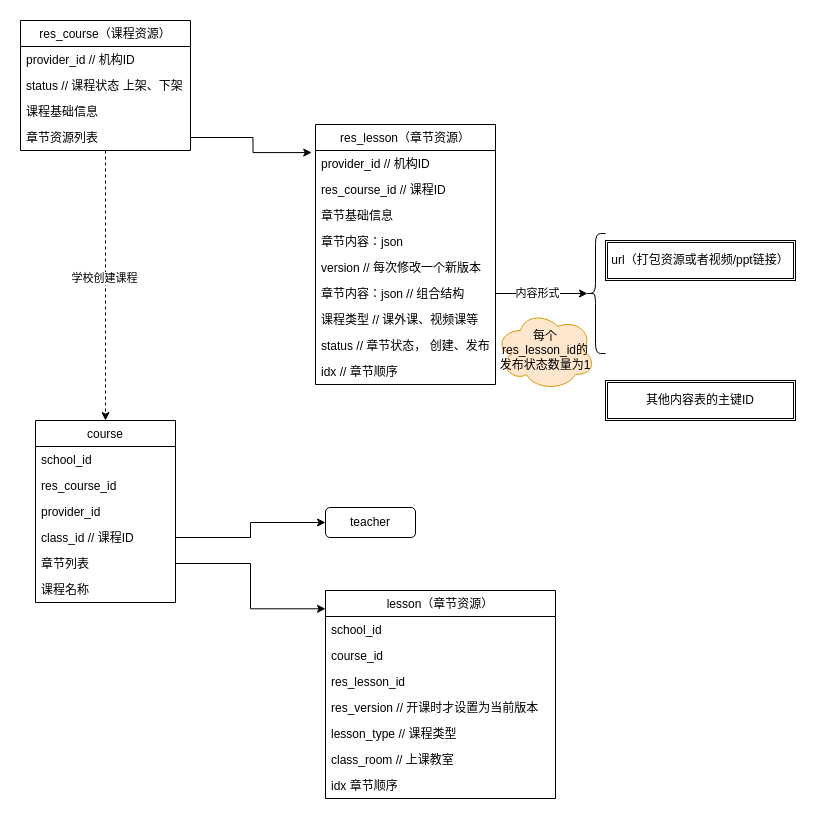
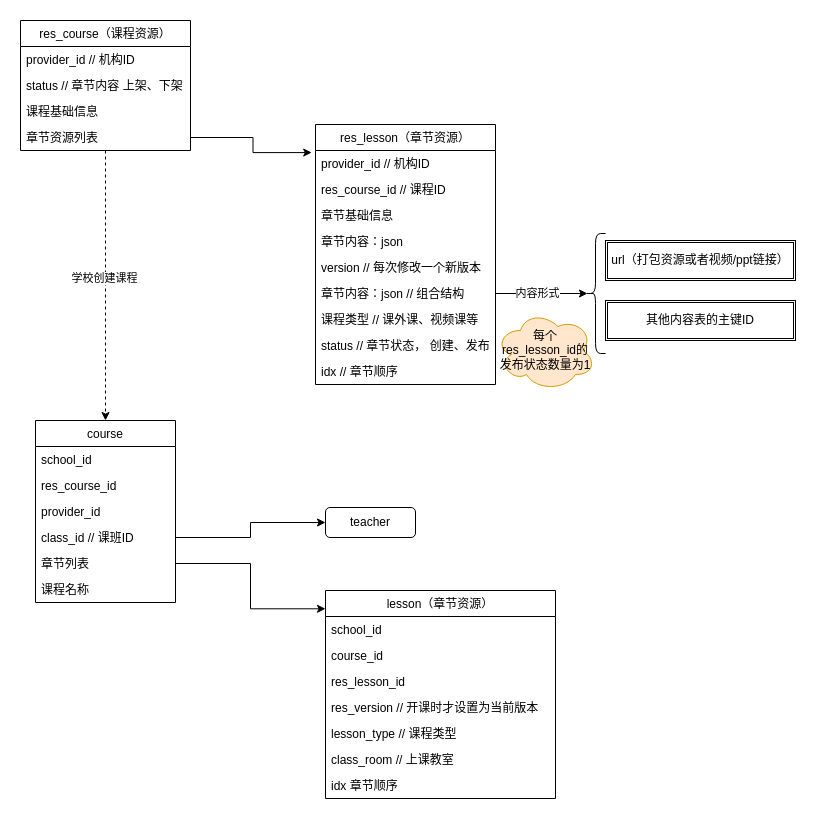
  <mxCell id="0" />
  <mxCell id="1" parent="0" />
  <mxCell id="2" style="edgeStyle=orthogonalEdgeStyle;rounded=0;orthogonalLoop=1;jettySize=auto;html=1;entryX=0.5;entryY=0;entryDx=0;entryDy=0;dashed=1;" edge="1" parent="1" source="4" target="25"><mxGeometry relative="1" as="geometry" /></mxCell>
  <mxCell id="3" value="学校创建课程" style="edgeLabel;html=1;align=center;verticalAlign=middle;resizable=0;points=[];" vertex="1" connectable="0" parent="2"><mxGeometry x="-0.061" y="-2" relative="1" as="geometry"><mxPoint as="offset" /></mxGeometry></mxCell>
  <mxCell id="4" value="res_course（课程资源）" style="swimlane;fontStyle=0;childLayout=stackLayout;horizontal=1;startSize=26;fillColor=none;horizontalStack=0;resizeParent=1;resizeParentMax=0;resizeLast=0;collapsible=1;marginBottom=0;" vertex="1" parent="1"><mxGeometry x="20" y="20" width="170" height="130" as="geometry" /></mxCell>
  <mxCell id="5" value="provider_id // 机构ID" style="text;strokeColor=none;fillColor=none;align=left;verticalAlign=top;spacingLeft=4;spacingRight=4;overflow=hidden;rotatable=0;points=[[0,0.5],[1,0.5]];portConstraint=eastwest;" vertex="1" parent="4"><mxGeometry y="26" width="170" height="26" as="geometry" /></mxCell>
- <mxCell id="6" value="status // 课程状态 上架、下架" style="text;strokeColor=none;fillColor=none;align=left;verticalAlign=top;spacingLeft=4;spacingRight=4;overflow=hidden;rotatable=0;points=[[0,0.5],[1,0.5]];portConstraint=eastwest;" vertex="1" parent="4"><mxGeometry y="52" width="170" height="26" as="geometry" /></mxCell>
+ <mxCell id="6" value="status // 章节内容 上架、下架" style="text;strokeColor=none;fillColor=none;align=left;verticalAlign=top;spacingLeft=4;spacingRight=4;overflow=hidden;rotatable=0;points=[[0,0.5],[1,0.5]];portConstraint=eastwest;" vertex="1" parent="4"><mxGeometry y="52" width="170" height="26" as="geometry" /></mxCell>
  <mxCell id="7" value="课程基础信息" style="text;strokeColor=none;fillColor=none;align=left;verticalAlign=top;spacingLeft=4;spacingRight=4;overflow=hidden;rotatable=0;points=[[0,0.5],[1,0.5]];portConstraint=eastwest;" vertex="1" parent="4"><mxGeometry y="78" width="170" height="26" as="geometry" /></mxCell>
  <mxCell id="8" value="章节资源列表" style="text;strokeColor=none;fillColor=none;align=left;verticalAlign=top;spacingLeft=4;spacingRight=4;overflow=hidden;rotatable=0;points=[[0,0.5],[1,0.5]];portConstraint=eastwest;" vertex="1" parent="4"><mxGeometry y="104" width="170" height="26" as="geometry" /></mxCell>
  <mxCell id="9" value="res_lesson（章节资源）" style="swimlane;fontStyle=0;childLayout=stackLayout;horizontal=1;startSize=26;fillColor=none;horizontalStack=0;resizeParent=1;resizeParentMax=0;resizeLast=0;collapsible=1;marginBottom=0;" vertex="1" parent="1"><mxGeometry x="315" y="124" width="180" height="260" as="geometry" /></mxCell>
  <mxCell id="10" value="provider_id // 机构ID" style="text;strokeColor=none;fillColor=none;align=left;verticalAlign=top;spacingLeft=4;spacingRight=4;overflow=hidden;rotatable=0;points=[[0,0.5],[1,0.5]];portConstraint=eastwest;" vertex="1" parent="9"><mxGeometry y="26" width="180" height="26" as="geometry" /></mxCell>
  <mxCell id="11" value="res_course_id // 课程ID" style="text;strokeColor=none;fillColor=none;align=left;verticalAlign=top;spacingLeft=4;spacingRight=4;overflow=hidden;rotatable=0;points=[[0,0.5],[1,0.5]];portConstraint=eastwest;" vertex="1" parent="9"><mxGeometry y="52" width="180" height="26" as="geometry" /></mxCell>
  <mxCell id="12" value="章节基础信息" style="text;strokeColor=none;fillColor=none;align=left;verticalAlign=top;spacingLeft=4;spacingRight=4;overflow=hidden;rotatable=0;points=[[0,0.5],[1,0.5]];portConstraint=eastwest;" vertex="1" parent="9"><mxGeometry y="78" width="180" height="26" as="geometry" /></mxCell>
  <mxCell id="13" value="章节内容：json" style="text;strokeColor=none;fillColor=none;align=left;verticalAlign=top;spacingLeft=4;spacingRight=4;overflow=hidden;rotatable=0;points=[[0,0.5],[1,0.5]];portConstraint=eastwest;" vertex="1" parent="9"><mxGeometry y="104" width="180" height="26" as="geometry" /></mxCell>
  <mxCell id="14" value="version // 每次修改一个新版本" style="text;strokeColor=none;fillColor=none;align=left;verticalAlign=top;spacingLeft=4;spacingRight=4;overflow=hidden;rotatable=0;points=[[0,0.5],[1,0.5]];portConstraint=eastwest;" vertex="1" parent="9"><mxGeometry y="130" width="180" height="26" as="geometry" /></mxCell>
  <mxCell id="15" value="章节内容：json // 组合结构" style="text;strokeColor=none;fillColor=none;align=left;verticalAlign=top;spacingLeft=4;spacingRight=4;overflow=hidden;rotatable=0;points=[[0,0.5],[1,0.5]];portConstraint=eastwest;" vertex="1" parent="9"><mxGeometry y="156" width="180" height="26" as="geometry" /></mxCell>
  <mxCell id="16" value="课程类型 // 课外课、视频课等" style="text;strokeColor=none;fillColor=none;align=left;verticalAlign=top;spacingLeft=4;spacingRight=4;overflow=hidden;rotatable=0;points=[[0,0.5],[1,0.5]];portConstraint=eastwest;" vertex="1" parent="9"><mxGeometry y="182" width="180" height="26" as="geometry" /></mxCell>
  <mxCell id="17" value="status // 章节状态， 创建、发布" style="text;strokeColor=none;fillColor=none;align=left;verticalAlign=top;spacingLeft=4;spacingRight=4;overflow=hidden;rotatable=0;points=[[0,0.5],[1,0.5]];portConstraint=eastwest;" vertex="1" parent="9"><mxGeometry y="208" width="180" height="26" as="geometry" /></mxCell>
  <mxCell id="18" value="idx // 章节顺序" style="text;strokeColor=none;fillColor=none;align=left;verticalAlign=top;spacingLeft=4;spacingRight=4;overflow=hidden;rotatable=0;points=[[0,0.5],[1,0.5]];portConstraint=eastwest;" vertex="1" parent="9"><mxGeometry y="234" width="180" height="26" as="geometry" /></mxCell>
  <mxCell id="19" style="edgeStyle=orthogonalEdgeStyle;rounded=0;orthogonalLoop=1;jettySize=auto;html=1;entryX=-0.021;entryY=0.108;entryDx=0;entryDy=0;entryPerimeter=0;exitX=1;exitY=0.5;exitDx=0;exitDy=0;" edge="1" parent="1" source="8" target="9"><mxGeometry relative="1" as="geometry" /></mxCell>
  <mxCell id="20" value="" style="shape=curlyBracket;whiteSpace=wrap;html=1;rounded=1;" vertex="1" parent="1"><mxGeometry x="585" y="233" width="20" height="120" as="geometry" /></mxCell>
  <mxCell id="21" style="edgeStyle=orthogonalEdgeStyle;rounded=0;orthogonalLoop=1;jettySize=auto;html=1;entryX=0.1;entryY=0.5;entryDx=0;entryDy=0;entryPerimeter=0;" edge="1" parent="1" source="15" target="20"><mxGeometry relative="1" as="geometry" /></mxCell>
  <mxCell id="22" value="内容形式" style="edgeLabel;html=1;align=center;verticalAlign=middle;resizable=0;points=[];" vertex="1" connectable="0" parent="21"><mxGeometry x="-0.109" y="1" relative="1" as="geometry"><mxPoint as="offset" /></mxGeometry></mxCell>
  <mxCell id="23" value="url（打包资源或者视频/ppt链接）" style="shape=ext;double=1;rounded=0;whiteSpace=wrap;html=1;" vertex="1" parent="1"><mxGeometry x="605" y="240" width="190" height="40" as="geometry" /></mxCell>
- <mxCell id="24" value="其他内容表的主键ID" style="shape=ext;double=1;rounded=0;whiteSpace=wrap;html=1;" vertex="1" parent="1"><mxGeometry x="605" y="380" width="190" height="40" as="geometry" /></mxCell>
+ <mxCell id="24" value="其他内容表的主键ID" style="shape=ext;double=1;rounded=0;whiteSpace=wrap;html=1;" vertex="1" parent="1"><mxGeometry x="605" y="300" width="190" height="40" as="geometry" /></mxCell>
  <mxCell id="25" value="course" style="swimlane;fontStyle=0;childLayout=stackLayout;horizontal=1;startSize=26;fillColor=none;horizontalStack=0;resizeParent=1;resizeParentMax=0;resizeLast=0;collapsible=1;marginBottom=0;" vertex="1" parent="1"><mxGeometry x="35" y="420" width="140" height="182" as="geometry" /></mxCell>
  <mxCell id="26" value="school_id" style="text;strokeColor=none;fillColor=none;align=left;verticalAlign=top;spacingLeft=4;spacingRight=4;overflow=hidden;rotatable=0;points=[[0,0.5],[1,0.5]];portConstraint=eastwest;" vertex="1" parent="25"><mxGeometry y="26" width="140" height="26" as="geometry" /></mxCell>
  <mxCell id="27" value="res_course_id" style="text;strokeColor=none;fillColor=none;align=left;verticalAlign=top;spacingLeft=4;spacingRight=4;overflow=hidden;rotatable=0;points=[[0,0.5],[1,0.5]];portConstraint=eastwest;" vertex="1" parent="25"><mxGeometry y="52" width="140" height="26" as="geometry" /></mxCell>
  <mxCell id="28" value="provider_id" style="text;strokeColor=none;fillColor=none;align=left;verticalAlign=top;spacingLeft=4;spacingRight=4;overflow=hidden;rotatable=0;points=[[0,0.5],[1,0.5]];portConstraint=eastwest;" vertex="1" parent="25"><mxGeometry y="78" width="140" height="26" as="geometry" /></mxCell>
- <mxCell id="29" value="class_id // 课程ID" style="text;strokeColor=none;fillColor=none;align=left;verticalAlign=top;spacingLeft=4;spacingRight=4;overflow=hidden;rotatable=0;points=[[0,0.5],[1,0.5]];portConstraint=eastwest;" vertex="1" parent="25"><mxGeometry y="104" width="140" height="26" as="geometry" /></mxCell>
+ <mxCell id="29" value="class_id // 课班ID" style="text;strokeColor=none;fillColor=none;align=left;verticalAlign=top;spacingLeft=4;spacingRight=4;overflow=hidden;rotatable=0;points=[[0,0.5],[1,0.5]];portConstraint=eastwest;" vertex="1" parent="25"><mxGeometry y="104" width="140" height="26" as="geometry" /></mxCell>
  <mxCell id="30" value="章节列表" style="text;strokeColor=none;fillColor=none;align=left;verticalAlign=top;spacingLeft=4;spacingRight=4;overflow=hidden;rotatable=0;points=[[0,0.5],[1,0.5]];portConstraint=eastwest;" vertex="1" parent="25"><mxGeometry y="130" width="140" height="26" as="geometry" /></mxCell>
  <mxCell id="31" value="课程名称" style="text;strokeColor=none;fillColor=none;align=left;verticalAlign=top;spacingLeft=4;spacingRight=4;overflow=hidden;rotatable=0;points=[[0,0.5],[1,0.5]];portConstraint=eastwest;" vertex="1" parent="25"><mxGeometry y="156" width="140" height="26" as="geometry" /></mxCell>
  <mxCell id="32" value="teacher" style="whiteSpace=wrap;html=1;rounded=1;" vertex="1" parent="1"><mxGeometry x="325" y="507" width="90" height="30" as="geometry" /></mxCell>
  <mxCell id="33" style="edgeStyle=orthogonalEdgeStyle;rounded=0;orthogonalLoop=1;jettySize=auto;html=1;entryX=0;entryY=0.5;entryDx=0;entryDy=0;exitX=1;exitY=0.5;exitDx=0;exitDy=0;" edge="1" parent="1" source="29" target="32"><mxGeometry relative="1" as="geometry"><mxPoint x="175" y="540" as="sourcePoint" /></mxGeometry></mxCell>
  <mxCell id="34" value="lesson（章节资源）" style="swimlane;fontStyle=0;childLayout=stackLayout;horizontal=1;startSize=26;fillColor=none;horizontalStack=0;resizeParent=1;resizeParentMax=0;resizeLast=0;collapsible=1;marginBottom=0;" vertex="1" parent="1"><mxGeometry x="325" y="590" width="230" height="208" as="geometry" /></mxCell>
  <mxCell id="35" value="school_id" style="text;strokeColor=none;fillColor=none;align=left;verticalAlign=top;spacingLeft=4;spacingRight=4;overflow=hidden;rotatable=0;points=[[0,0.5],[1,0.5]];portConstraint=eastwest;" vertex="1" parent="34"><mxGeometry y="26" width="230" height="26" as="geometry" /></mxCell>
  <mxCell id="36" value="course_id" style="text;strokeColor=none;fillColor=none;align=left;verticalAlign=top;spacingLeft=4;spacingRight=4;overflow=hidden;rotatable=0;points=[[0,0.5],[1,0.5]];portConstraint=eastwest;" vertex="1" parent="34"><mxGeometry y="52" width="230" height="26" as="geometry" /></mxCell>
  <mxCell id="37" value="res_lesson_id" style="text;strokeColor=none;fillColor=none;align=left;verticalAlign=top;spacingLeft=4;spacingRight=4;overflow=hidden;rotatable=0;points=[[0,0.5],[1,0.5]];portConstraint=eastwest;" vertex="1" parent="34"><mxGeometry y="78" width="230" height="26" as="geometry" /></mxCell>
  <mxCell id="38" value="res_version // 开课时才设置为当前版本" style="text;strokeColor=none;fillColor=none;align=left;verticalAlign=top;spacingLeft=4;spacingRight=4;overflow=hidden;rotatable=0;points=[[0,0.5],[1,0.5]];portConstraint=eastwest;" vertex="1" parent="34"><mxGeometry y="104" width="230" height="26" as="geometry" /></mxCell>
  <mxCell id="39" value="lesson_type // 课程类型" style="text;strokeColor=none;fillColor=none;align=left;verticalAlign=top;spacingLeft=4;spacingRight=4;overflow=hidden;rotatable=0;points=[[0,0.5],[1,0.5]];portConstraint=eastwest;" vertex="1" parent="34"><mxGeometry y="130" width="230" height="26" as="geometry" /></mxCell>
  <mxCell id="40" value="class_room // 上课教室" style="text;strokeColor=none;fillColor=none;align=left;verticalAlign=top;spacingLeft=4;spacingRight=4;overflow=hidden;rotatable=0;points=[[0,0.5],[1,0.5]];portConstraint=eastwest;" vertex="1" parent="34"><mxGeometry y="156" width="230" height="26" as="geometry" /></mxCell>
  <mxCell id="41" value="idx 章节顺序" style="text;strokeColor=none;fillColor=none;align=left;verticalAlign=top;spacingLeft=4;spacingRight=4;overflow=hidden;rotatable=0;points=[[0,0.5],[1,0.5]];portConstraint=eastwest;" vertex="1" parent="34"><mxGeometry y="182" width="230" height="26" as="geometry" /></mxCell>
  <mxCell id="42" style="edgeStyle=orthogonalEdgeStyle;rounded=0;orthogonalLoop=1;jettySize=auto;html=1;entryX=0;entryY=0.088;entryDx=0;entryDy=0;entryPerimeter=0;" edge="1" parent="1" source="30" target="34"><mxGeometry relative="1" as="geometry" /></mxCell>
  <mxCell id="43" value="每个res_lesson_id的发布状态数量为1" style="ellipse;shape=cloud;whiteSpace=wrap;html=1;fillColor=#ffe6cc;strokeColor=#d79b00;" vertex="1" parent="1"><mxGeometry x="495" y="310" width="100" height="80" as="geometry" /></mxCell>
